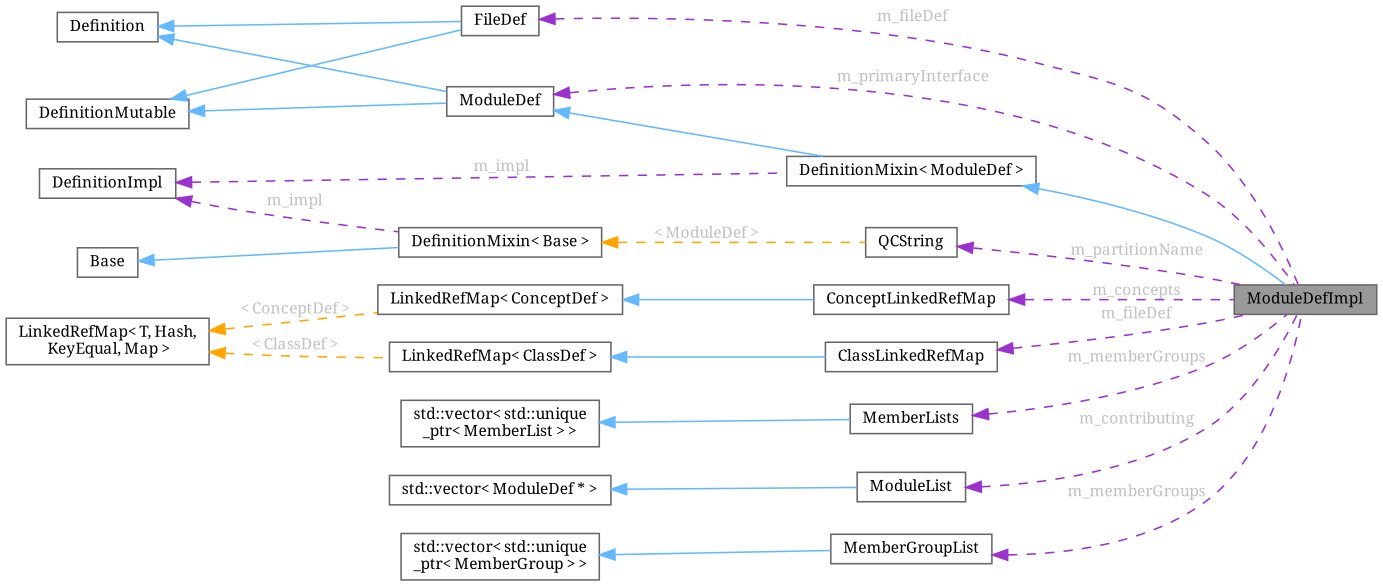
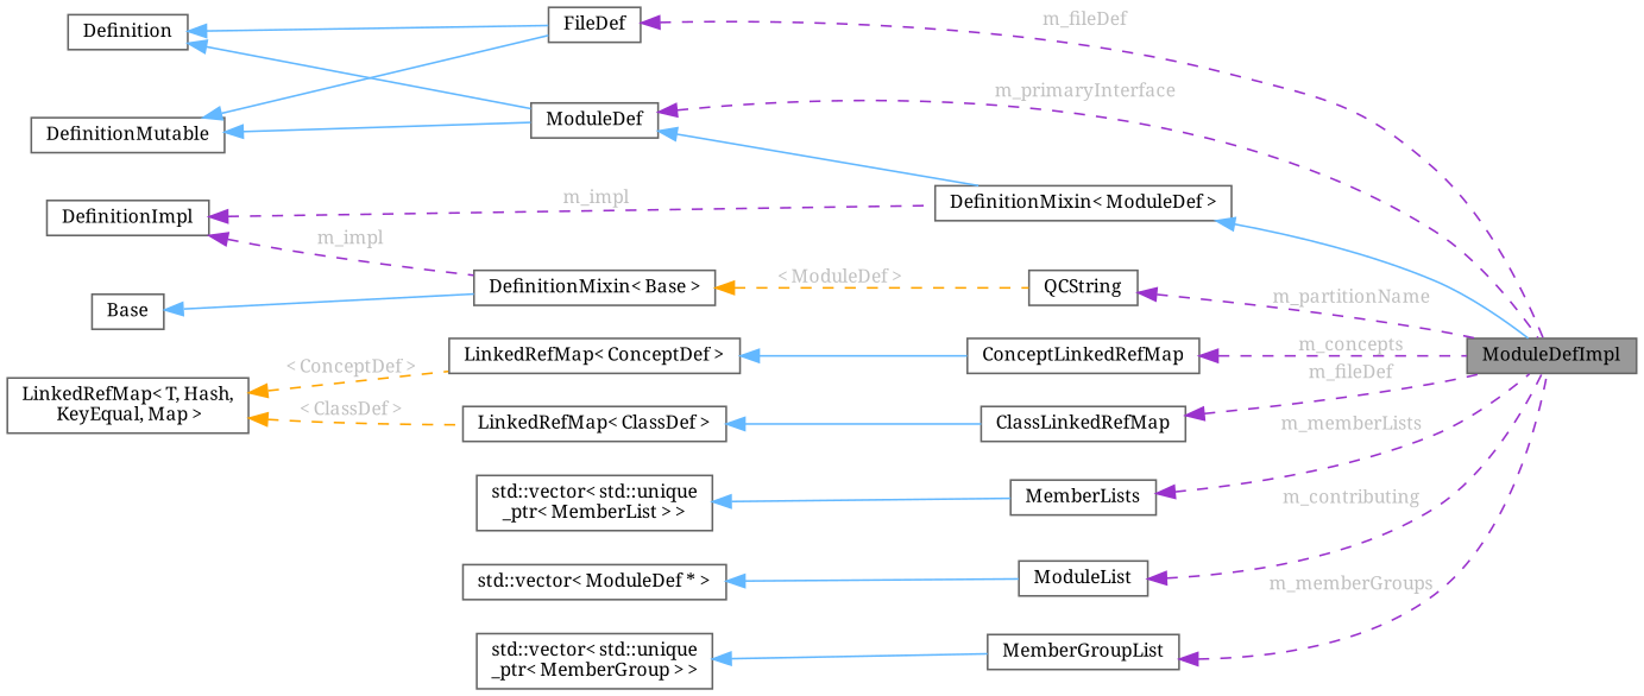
  digraph {
    fontname="Noto Serif"
    rankdir=LR
    node [color=gray40 fillcolor=white fontname="Noto Serif" fontsize=10 shape=box style=filled]
    edge [color=steelblue1 dir=back fontname="Noto Serif" fontsize=10 labelfontname=Helvetica labelfontsize=10 style=dashed fontcolor=grey]
    n1 [fillcolor=grey60 fontcolor=black height=0.2 label=ModuleDefImpl width=0.4]
    n2 [height=0.2 label="DefinitionMixin\< ModuleDef \>" width=0.4]
    n3 [height=0.2 label=ModuleDef width=0.4]
    n4 [height=0.2 label=DefinitionMutable width=0.4]
    n5 [height=0.2 label=FileDef width=0.4]
    n6 [height=0.2 label=Definition width=0.4]
    n7 [height=0.2 label=DefinitionImpl width=0.4]
    n8 [height=0.2 label="DefinitionMixin\< Base \>" width=0.4]
    n9 [height=0.2 label=QCString width=0.4]
    n10 [height=0.2 label=Base width=0.4]
    n11 [height=0.2 label=ClassLinkedRefMap width=0.4]
    n12 [height=0.2 label="LinkedRefMap\< ClassDef \>" width=0.4]
    n13 [height=0.2 label="LinkedRefMap\< T, Hash,\l KeyEqual, Map \>" width=0.4]
    n14 [height=0.2 label="LinkedRefMap\< ConceptDef \>" width=0.4]
    n15 [height=0.2 label=ConceptLinkedRefMap width=0.4]
    n16 [height=0.2 label=MemberLists width=0.4]
    n17 [height=0.2 label="std::vector\< std::unique\l_ptr\< MemberList \> \>" width=0.4]
    n18 [height=0.2 label=ModuleList width=0.4]
    n19 [height=0.2 label="std::vector\< ModuleDef * \>" width=0.4]
    n20 [height=0.2 label=MemberGroupList width=0.4]
    n21 [height=0.2 label="std::vector\< std::unique\l_ptr\< MemberGroup \> \>" width=0.4]
    n2 -> n1 [style=solid fontcolor=""]
    n3 -> n1 [color=darkorchid3 label=" m_primaryInterface"]
    n3 -> n2 [style=solid fontcolor=""]
    n4 -> n3 [style=solid fontcolor=""]
    n4 -> n5 [style=solid fontcolor=""]
    n5 -> n1 [color=darkorchid3 label=" m_fileDef"]
    n6 -> n3 [style=solid fontcolor=""]
    n6 -> n5 [style=solid fontcolor=""]
    n7 -> n2 [color=darkorchid3 label=" m_impl"]
    n7 -> n8 [color=darkorchid3 label=" m_impl"]
    n8 -> n9 [color=orange label=" \< ModuleDef \>"]
    n9 -> n1 [color=darkorchid3 label=" m_partitionName"]
    n10 -> n8 [style=solid fontcolor=""]
    n11 -> n1 [color=darkorchid3 label=" m_fileDef"]
    n12 -> n11 [style=solid fontcolor=""]
    n13 -> n12 [color=orange label=" \< ClassDef \>"]
    n13 -> n14 [color=orange label=" \< ConceptDef \>"]
    n14 -> n15 [style=solid fontcolor=""]
    n15 -> n1 [color=darkorchid3 label=" m_concepts"]
-   n16 -> n1 [color=darkorchid3 label=" m_memberGroups"]
+   n16 -> n1 [color=darkorchid3 label=" m_memberLists"]
    n17 -> n16 [style=solid fontcolor=""]
    n18 -> n1 [color=darkorchid3 label=" m_contributing"]
    n19 -> n18 [style=solid fontcolor=""]
    n20 -> n1 [color=darkorchid3 label=" m_memberGroups"]
    n21 -> n20 [style=solid fontcolor=""]
  }
